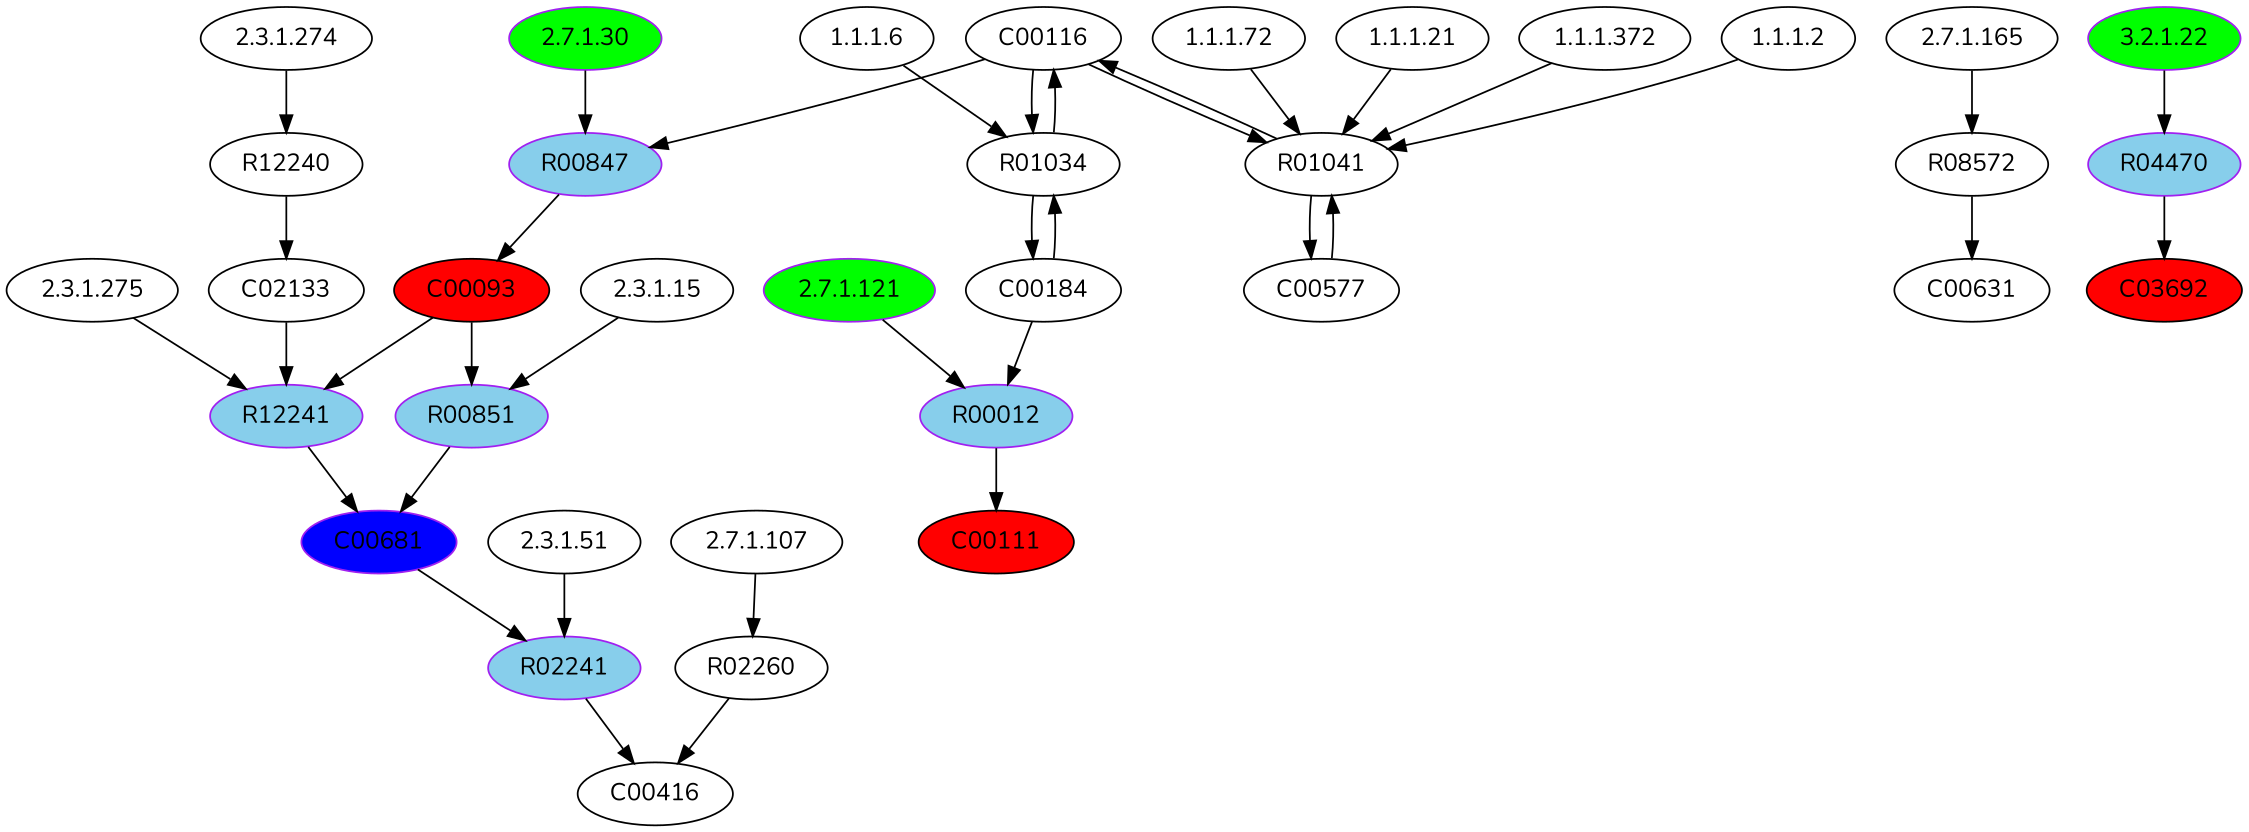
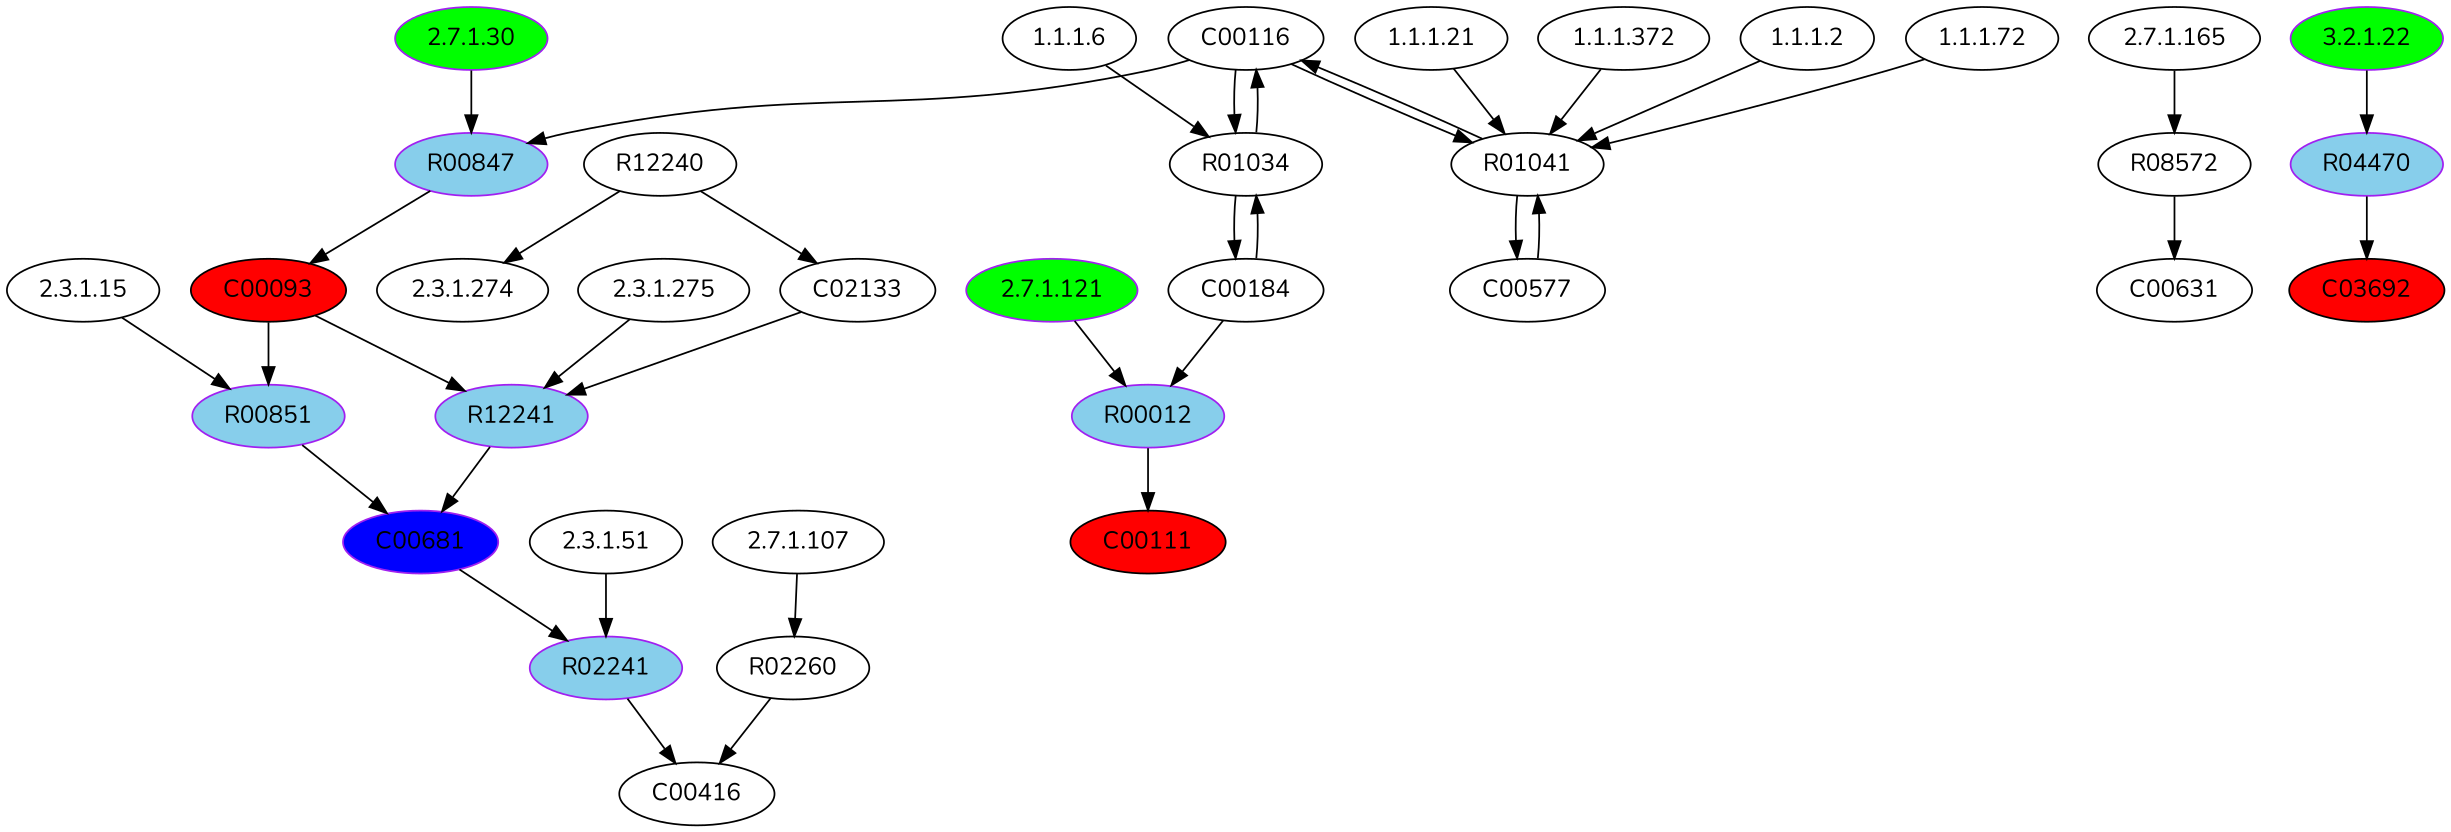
  digraph {
    fontname=Nunito
    node [fontname=Nunito type=E]
    edge [fontname=Nunito]
    R12241 [color=purple fillcolor=skyblue style=filled type=R]
    "2.3.1.275"
    C00681 [color=purple fillcolor=blue style=filled type=C]
    R08572 [type=R]
    "2.7.1.165"
    C00631 [type=C]
    "2.7.1.30" [color=purple fillcolor=green style=filled]
    R00847 [color=purple fillcolor=skyblue style=filled type=R]
    C00093 [fillcolor=red style=filled type=C]
    "3.2.1.22" [color=purple fillcolor=green style=filled]
    R04470 [color=purple fillcolor=skyblue style=filled type=R]
    C03692 [fillcolor=red style=filled type=C]
    "2.7.1.121" [color=purple fillcolor=green style=filled]
    n14 [color=purple fillcolor=skyblue label=R00012 style=filled type=R]
    C00111 [fillcolor=red style=filled type=C]
    R02241 [color=purple fillcolor=skyblue style=filled type=R]
    "2.3.1.51"
    C00416 [type=C]
    R01034 [type=R]
    "1.1.1.6"
    C00116 [type=C]
    C00184 [type=C]
    R01041 [type=R]
    "1.1.1.72"
    C00577 [type=C]
    n26 [label=R02260 type=R]
    "2.7.1.107"
    R00851 [color=purple fillcolor=skyblue style=filled type=R]
    "2.3.1.15"
    "1.1.1.21"
    "1.1.1.372"
    R12240 [type=R]
    "2.3.1.274"
    C02133 [type=C]
    "1.1.1.2"
    R12241 -> C00681
    "2.3.1.275" -> R12241
    C00681 -> R02241
    R08572 -> C00631
    "2.7.1.165" -> R08572
    "2.7.1.30" -> R00847
    R00847 -> C00093
    C00093 -> R12241
    C00093 -> R00851
    "3.2.1.22" -> R04470
    R04470 -> C03692
    "2.7.1.121" -> n14
    n14 -> C00111
    R02241 -> C00416
    "2.3.1.51" -> R02241
    R01034 -> C00116
    R01034 -> C00184
    "1.1.1.6" -> R01034
    C00116 -> R00847
    C00116 -> R01034
    C00116 -> R01041
    C00184 -> n14
    C00184 -> R01034
    R01041 -> C00116
    R01041 -> C00577
    "1.1.1.72" -> R01041
    C00577 -> R01041
    n26 -> C00416
    "2.7.1.107" -> n26
    R00851 -> C00681
    "2.3.1.15" -> R00851
    "1.1.1.21" -> R01041
    "1.1.1.372" -> R01041
    R12240 -> C02133
-   "2.3.1.274" -> R12240
+   R12240 -> "2.3.1.274"
    C02133 -> R12241
    "1.1.1.2" -> R01041
  }
